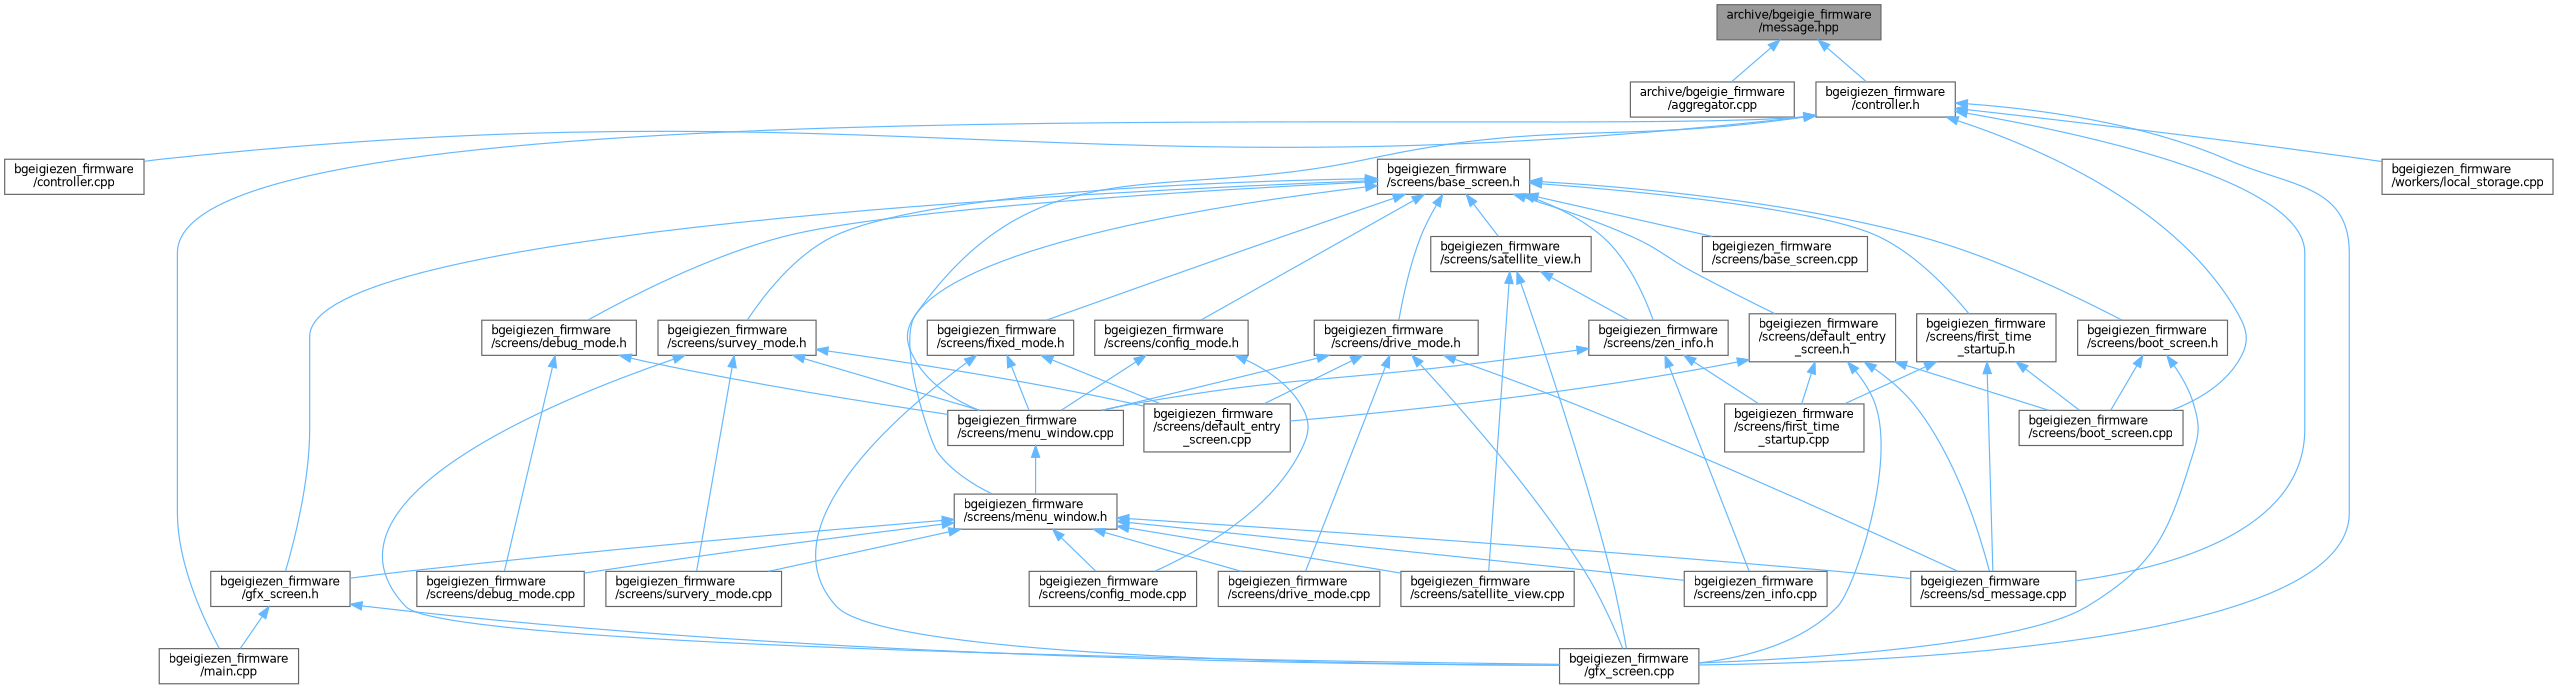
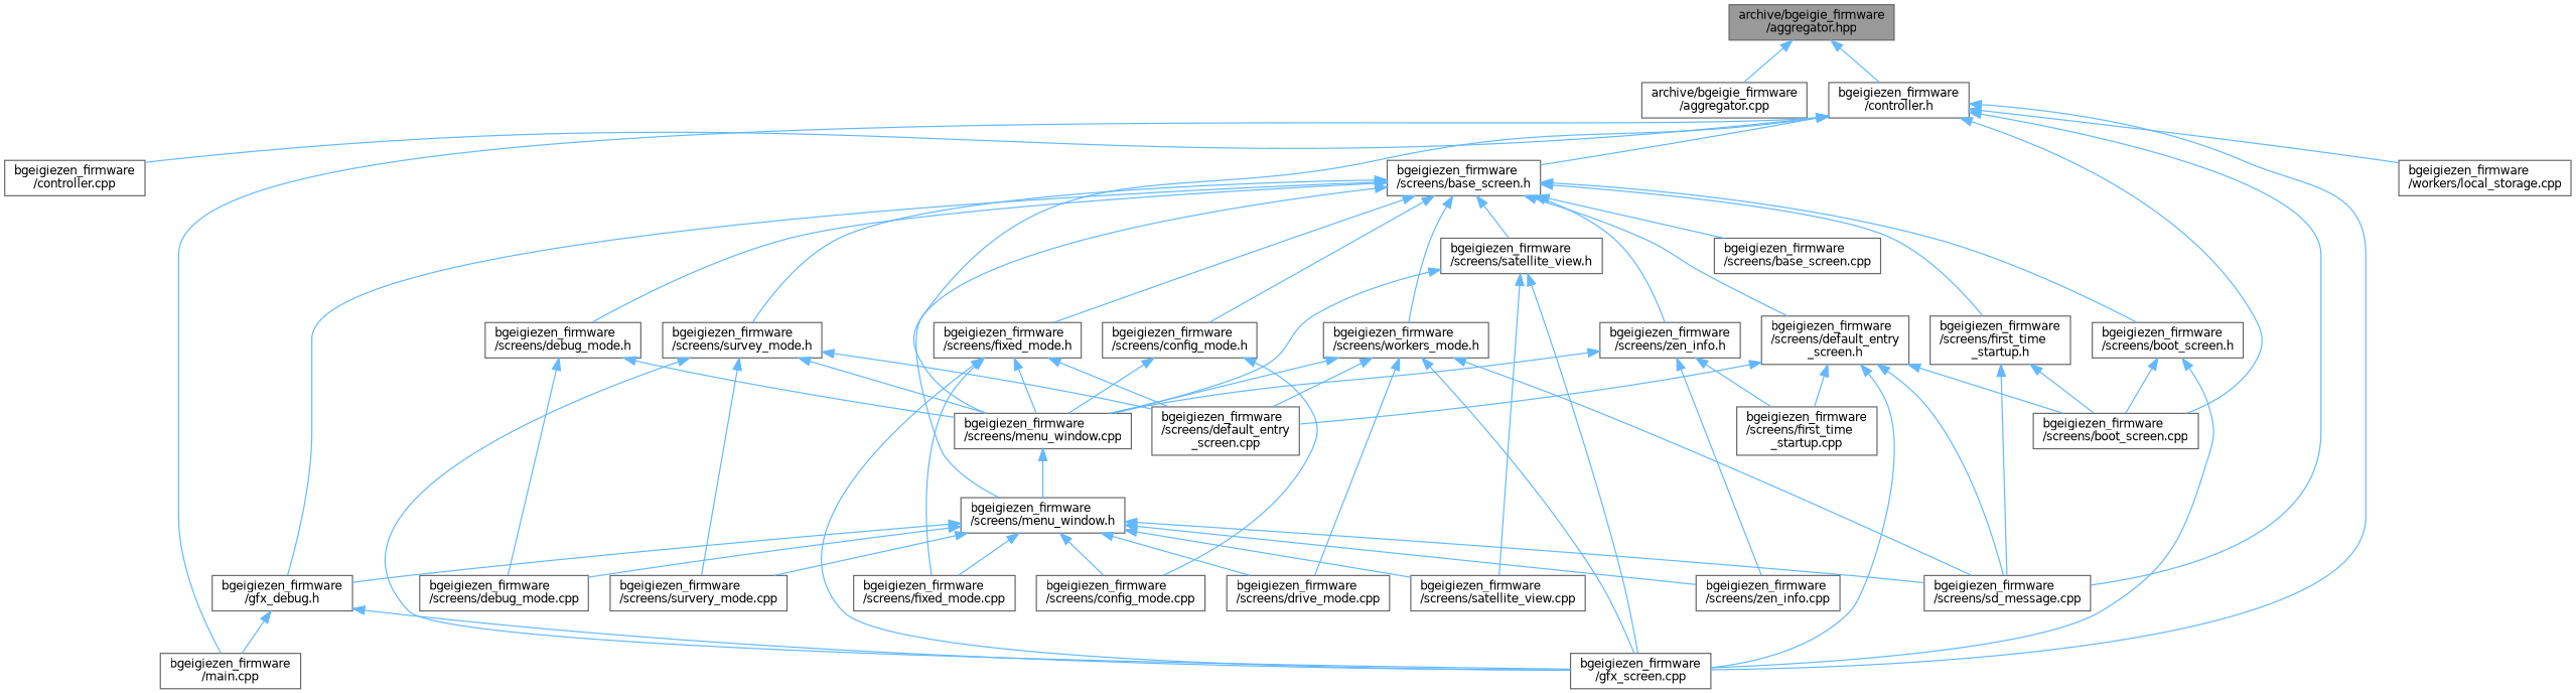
  digraph {
    node [color=grey40 fillcolor=white fontname=Helvetica fontsize=10 shape=box style=filled]
    edge [color=steelblue1 dir=back fontname=Helvetica fontsize=10 labelfontname=Helvetica labelfontsize=10 style=solid]
-   n1 [color=gray40 fillcolor=grey60 fontcolor=black height=0.2 label="archive/bgeigie_firmware\l/message.hpp" width=0.4]
+   n1 [color=gray40 fillcolor=grey60 fontcolor=black height=0.2 label="archive/bgeigie_firmware\l/aggregator.hpp" width=0.4]
    n2 [height=0.2 label="archive/bgeigie_firmware\l/aggregator.cpp" width=0.4]
    n3 [height=0.2 label="bgeigiezen_firmware\l/controller.h" width=0.4]
    n4 [height=0.2 label="bgeigiezen_firmware\l/controller.cpp" width=0.4]
    n5 [height=0.2 label="bgeigiezen_firmware\l/gfx_screen.cpp" width=0.4]
    n6 [height=0.2 label="bgeigiezen_firmware\l/main.cpp" width=0.4]
    n7 [height=0.2 label="bgeigiezen_firmware\l/screens/base_screen.h" width=0.4]
    n8 [height=0.2 label="bgeigiezen_firmware\l/screens/boot_screen.cpp" width=0.4]
    n9 [height=0.2 label="bgeigiezen_firmware\l/screens/menu_window.cpp" width=0.4]
    n10 [height=0.2 label="bgeigiezen_firmware\l/screens/sd_message.cpp" width=0.4]
    n11 [height=0.2 label="bgeigiezen_firmware\l/workers/local_storage.cpp" width=0.4]
-   n12 [height=0.2 label="bgeigiezen_firmware\l/gfx_screen.h" width=0.4]
+   n12 [height=0.2 label="bgeigiezen_firmware\l/gfx_debug.h" width=0.4]
    n13 [height=0.2 label="bgeigiezen_firmware\l/screens/base_screen.cpp" width=0.4]
    n14 [height=0.2 label="bgeigiezen_firmware\l/screens/boot_screen.h" width=0.4]
    n15 [height=0.2 label="bgeigiezen_firmware\l/screens/config_mode.h" width=0.4]
    n16 [height=0.2 label="bgeigiezen_firmware\l/screens/debug_mode.h" width=0.4]
    n17 [height=0.2 label="bgeigiezen_firmware\l/screens/default_entry\l_screen.h" width=0.4]
-   n18 [height=0.2 label="bgeigiezen_firmware\l/screens/drive_mode.h" width=0.4]
+   n18 [height=0.2 label="bgeigiezen_firmware\l/screens/workers_mode.h" width=0.4]
    n19 [height=0.2 label="bgeigiezen_firmware\l/screens/first_time\l_startup.h" width=0.4]
    n20 [height=0.2 label="bgeigiezen_firmware\l/screens/fixed_mode.h" width=0.4]
    n21 [height=0.2 label="bgeigiezen_firmware\l/screens/menu_window.h" width=0.4]
    n22 [height=0.2 label="bgeigiezen_firmware\l/screens/satellite_view.h" width=0.4]
    n23 [height=0.2 label="bgeigiezen_firmware\l/screens/survey_mode.h" width=0.4]
    n24 [height=0.2 label="bgeigiezen_firmware\l/screens/zen_info.h" width=0.4]
    n25 [height=0.2 label="bgeigiezen_firmware\l/screens/config_mode.cpp" width=0.4]
    n26 [height=0.2 label="bgeigiezen_firmware\l/screens/debug_mode.cpp" width=0.4]
    n27 [height=0.2 label="bgeigiezen_firmware\l/screens/default_entry\l_screen.cpp" width=0.4]
    n28 [height=0.2 label="bgeigiezen_firmware\l/screens/first_time\l_startup.cpp" width=0.4]
    n29 [height=0.2 label="bgeigiezen_firmware\l/screens/drive_mode.cpp" width=0.4]
+   n30 [height=0.2 label="bgeigiezen_firmware\l/screens/fixed_mode.cpp" width=0.4]
    n31 [height=0.2 label="bgeigiezen_firmware\l/screens/satellite_view.cpp" width=0.4]
    n32 [height=0.2 label="bgeigiezen_firmware\l/screens/survery_mode.cpp" width=0.4]
    n33 [height=0.2 label="bgeigiezen_firmware\l/screens/zen_info.cpp" width=0.4]
    n1 -> n2
    n1 -> n3
    n3 -> n4
    n3 -> n5
    n3 -> n6
+   n3 -> n7
    n3 -> n8
    n3 -> n9
    n3 -> n10
    n3 -> n11
    n7 -> n12
    n7 -> n13
    n7 -> n14
    n7 -> n15
    n7 -> n16
    n7 -> n17
    n7 -> n18
    n7 -> n19
    n7 -> n20
    n7 -> n21
    n7 -> n22
    n7 -> n23
    n7 -> n24
    n9 -> n21
    n12 -> n5
    n12 -> n6
    n14 -> n5
    n14 -> n8
    n15 -> n9
    n15 -> n25
    n16 -> n9
    n16 -> n26
    n17 -> n5
    n17 -> n8
    n17 -> n10
    n17 -> n27
    n17 -> n28
    n18 -> n5
    n18 -> n9
    n18 -> n10
    n18 -> n27
    n18 -> n29
    n19 -> n8
    n19 -> n10
-   n19 -> n28
    n20 -> n5
    n20 -> n9
    n20 -> n27
+   n20 -> n30
    n21 -> n10
    n21 -> n12
    n21 -> n25
    n21 -> n26
    n21 -> n29
+   n21 -> n30
    n21 -> n31
    n21 -> n32
    n21 -> n33
    n22 -> n5
-   n22 -> n24
+   n22 -> n9
    n22 -> n31
    n23 -> n5
    n23 -> n9
    n23 -> n27
    n23 -> n32
    n24 -> n9
    n24 -> n28
    n24 -> n33
  }
